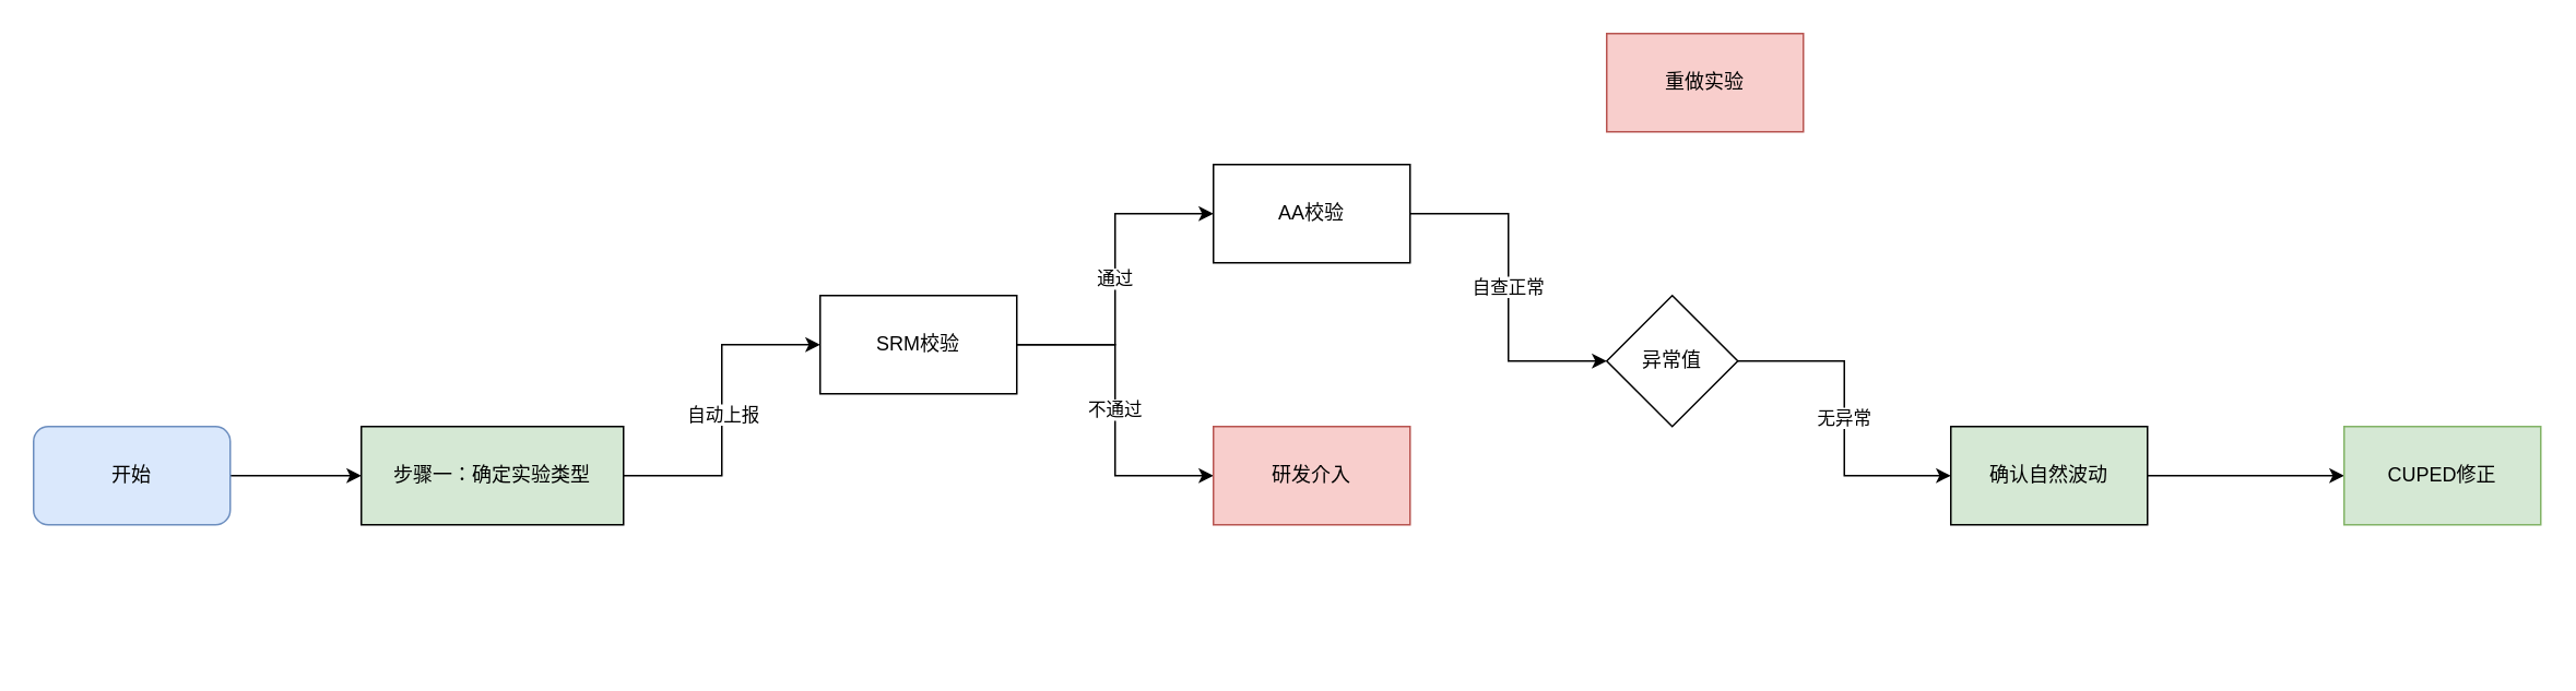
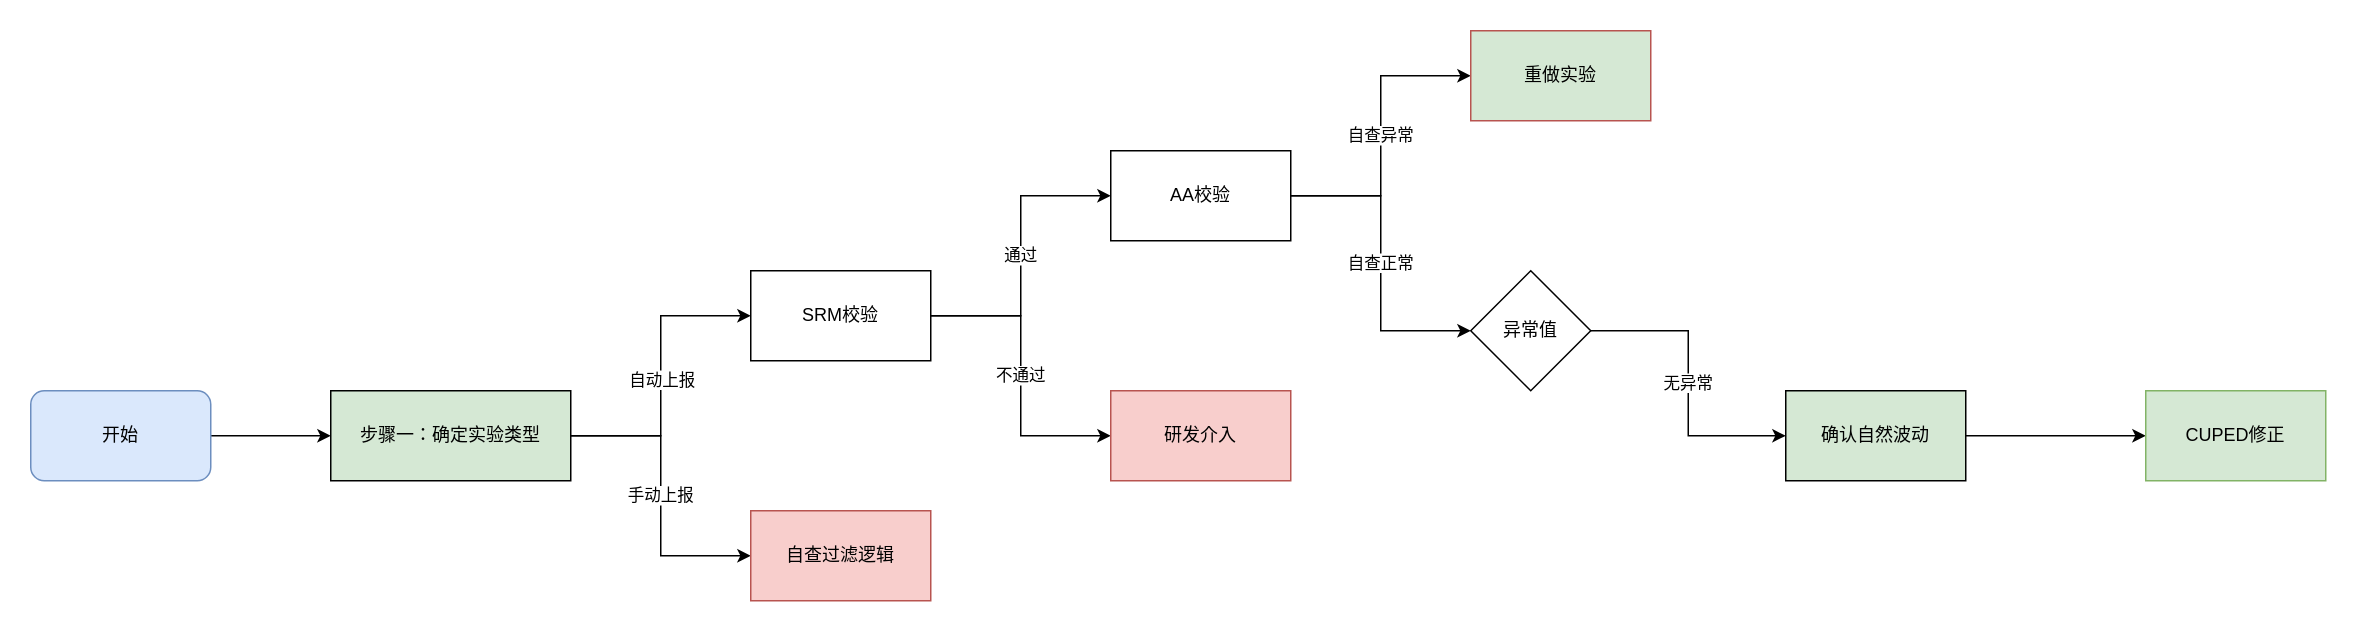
  <mxCell id="0" />
  <mxCell id="1" parent="0" />
  <mxCell id="2" value="" style="edgeStyle=orthogonalEdgeStyle;rounded=0;orthogonalLoop=1;jettySize=auto;html=1;" edge="1" parent="1" source="3" target="7"><mxGeometry relative="1" as="geometry" /></mxCell>
  <mxCell id="3" value="开始" style="whiteSpace=wrap;html=1;fillColor=#dae8fc;strokeColor=#6c8ebf;rounded=1;" vertex="1" parent="1"><mxGeometry y="260" width="120" height="60" as="geometry" x="20" /></mxCell>
  <mxCell id="4" style="edgeStyle=orthogonalEdgeStyle;rounded=0;orthogonalLoop=1;jettySize=auto;html=1;entryX=0;entryY=0.5;entryDx=0;entryDy=0;" edge="1" parent="1" source="7" target="10"><mxGeometry relative="1" as="geometry" /></mxCell>
  <mxCell id="5" value="自动上报" style="edgeLabel;html=1;align=center;verticalAlign=middle;resizable=0;points=[];" vertex="1" connectable="0" parent="4"><mxGeometry x="-0.023" relative="1" as="geometry"><mxPoint as="offset" /></mxGeometry></mxCell>
+ <mxCell id="6" value="手动上报" style="edgeStyle=orthogonalEdgeStyle;rounded=0;orthogonalLoop=1;jettySize=auto;html=1;exitX=1;exitY=0.5;exitDx=0;exitDy=0;entryX=0;entryY=0.5;entryDx=0;entryDy=0;" edge="1" parent="1" source="7" target="11"><mxGeometry relative="1" as="geometry" /></mxCell>
  <mxCell id="7" value="步骤一：确定实验类型" style="whiteSpace=wrap;html=1;rounded=0;fillColor=#d5e8d4;" vertex="1" parent="1"><mxGeometry x="220" y="260" width="160" height="60" as="geometry" /></mxCell>
  <mxCell id="8" value="通过" style="edgeStyle=orthogonalEdgeStyle;rounded=0;orthogonalLoop=1;jettySize=auto;html=1;exitX=1;exitY=0.5;exitDx=0;exitDy=0;entryX=0;entryY=0.5;entryDx=0;entryDy=0;" edge="1" parent="1" source="10" target="14"><mxGeometry relative="1" as="geometry" /></mxCell>
  <mxCell id="9" value="不通过" style="edgeStyle=orthogonalEdgeStyle;rounded=0;orthogonalLoop=1;jettySize=auto;html=1;exitX=1;exitY=0.5;exitDx=0;exitDy=0;entryX=0;entryY=0.5;entryDx=0;entryDy=0;" edge="1" parent="1" source="10" target="15"><mxGeometry relative="1" as="geometry" /></mxCell>
  <mxCell id="10" value="SRM校验" style="rounded=0;whiteSpace=wrap;html=1;" vertex="1" parent="1"><mxGeometry x="500" y="180" width="120" height="60" as="geometry" /></mxCell>
+ <mxCell id="11" value="自查过滤逻辑" style="rounded=0;whiteSpace=wrap;html=1;fillColor=#f8cecc;strokeColor=#b85450;" vertex="1" parent="1"><mxGeometry x="500" y="340" width="120" height="60" as="geometry" /></mxCell>
+ <mxCell id="12" value="自查异常" style="edgeStyle=orthogonalEdgeStyle;rounded=0;orthogonalLoop=1;jettySize=auto;html=1;exitX=1;exitY=0.5;exitDx=0;exitDy=0;entryX=0;entryY=0.5;entryDx=0;entryDy=0;" edge="1" parent="1" source="14" target="16"><mxGeometry relative="1" as="geometry" /></mxCell>
  <mxCell id="13" value="自查正常" style="edgeStyle=orthogonalEdgeStyle;rounded=0;orthogonalLoop=1;jettySize=auto;html=1;exitX=1;exitY=0.5;exitDx=0;exitDy=0;entryX=0;entryY=0.5;entryDx=0;entryDy=0;" edge="1" parent="1" source="14" target="18"><mxGeometry relative="1" as="geometry" /></mxCell>
  <mxCell id="14" value="AA校验" style="rounded=0;whiteSpace=wrap;html=1;" vertex="1" parent="1"><mxGeometry x="740" y="100" width="120" height="60" as="geometry" /></mxCell>
  <mxCell id="15" value="研发介入" style="rounded=0;whiteSpace=wrap;html=1;fillColor=#f8cecc;strokeColor=#b85450;" vertex="1" parent="1"><mxGeometry x="740" y="260" width="120" height="60" as="geometry" /></mxCell>
- <mxCell id="16" value="重做实验" style="rounded=0;whiteSpace=wrap;html=1;fillColor=#f8cecc;strokeColor=#b85450;" vertex="1" parent="1"><mxGeometry x="980" y="20" width="120" height="60" as="geometry" /></mxCell>
+ <mxCell id="16" value="重做实验" style="rounded=0;whiteSpace=wrap;html=1;fillColor=#d5e8d4;strokeColor=#b85450;" vertex="1" parent="1"><mxGeometry x="980" y="20" width="120" height="60" as="geometry" /></mxCell>
  <mxCell id="17" value="无异常" style="edgeStyle=orthogonalEdgeStyle;rounded=0;orthogonalLoop=1;jettySize=auto;html=1;exitX=1;exitY=0.5;exitDx=0;exitDy=0;entryX=0;entryY=0.5;entryDx=0;entryDy=0;" edge="1" parent="1" source="18" target="20"><mxGeometry relative="1" as="geometry" /></mxCell>
  <mxCell id="18" value="异常值" style="rhombus;whiteSpace=wrap;html=1;" vertex="1" parent="1"><mxGeometry x="980" y="180" width="80" height="80" as="geometry" /></mxCell>
  <mxCell id="19" style="edgeStyle=orthogonalEdgeStyle;rounded=0;orthogonalLoop=1;jettySize=auto;html=1;exitX=1;exitY=0.5;exitDx=0;exitDy=0;entryX=0;entryY=0.5;entryDx=0;entryDy=0;" edge="1" parent="1" source="20" target="21"><mxGeometry relative="1" as="geometry" /></mxCell>
  <mxCell id="20" value="确认自然波动" style="rounded=0;whiteSpace=wrap;html=1;fillColor=#d5e8d4;" vertex="1" parent="1"><mxGeometry x="1190" y="260" width="120" height="60" as="geometry" /></mxCell>
  <mxCell id="21" value="CUPED修正" style="rounded=0;whiteSpace=wrap;html=1;fillColor=#d5e8d4;strokeColor=#82b366;" vertex="1" parent="1"><mxGeometry x="1430" y="260" width="120" height="60" as="geometry" /></mxCell>
